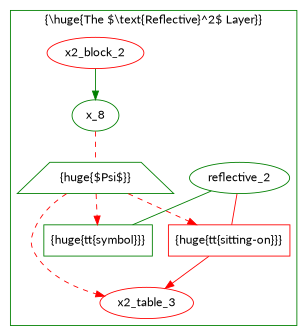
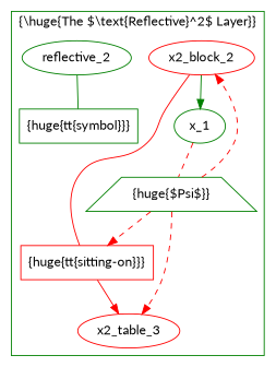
  digraph {
    fontname=Lato
    node [color="#007F00" fillcolor=white fontname=Lato style=filled]
    edge [color=red fontname=Lato style="-triangle 45,dashed"]
    x2_block_2 [color=red texlbl="{\huge{\tt{Block}}}"]
    n2 [color=red label="{\huge{\tt{sitting-on}}}" shape=box]
    n3 [color=red label=x2_table_3 texlbl="{\huge{\tt{Table}}}"]
-   x_1 [texlbl="{\huge{\tt{Symbol*}}}" label=x_8]
+   x_1 [texlbl="{\huge{\tt{Symbol*}}}"]
    n5 [label="{\huge{$\Psi$}}" margin="0.11,0.055" nodesep=0.02 shape=trapezium]
    reflective_2 [texlbl="{\huge{\tt{Reflective}}}"]
    n7 [label="{\huge{\tt{symbol}}}" shape=box]
    subgraph cluster_1 {
      color="#007F00"
      label="{\\huge{The $\\text{Reflective}^2$ Layer}}"
      x2_block_2
      n2
      n3
      x_1
      n5
      reflective_2
      n7
    }
-   reflective_2 -> n2 [arrowhead=none style=""]
+   x2_block_2 -> n2 [arrowhead=none style=""]
    x2_block_2 -> x_1 [color="#007F00" style="-triangle 45"]
    n2 -> n3 [style="-triangle 45"]
    x_1 -> n5 [arrowhead=none style=dashed]
-   n5 -> n7
+   n5 -> x2_block_2
    n5 -> n2
    n5 -> n3
    reflective_2 -> n7 [arrowhead=none color="#007F00" style=""]
  }
